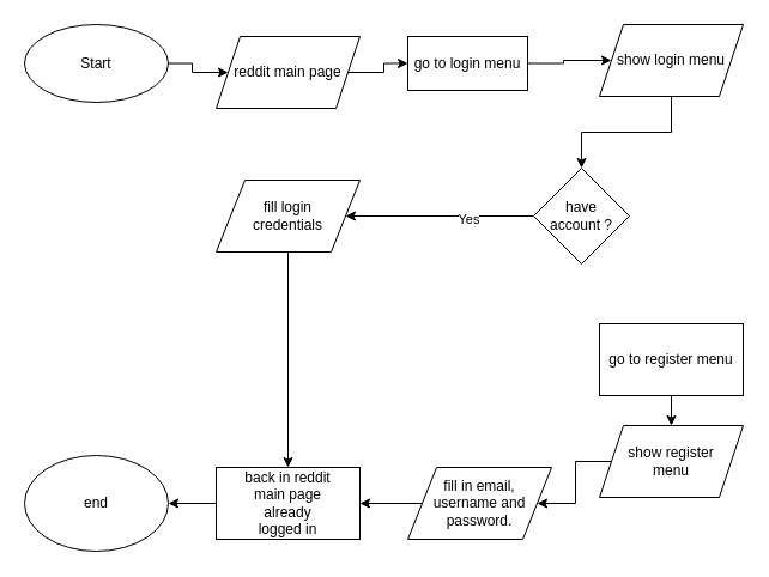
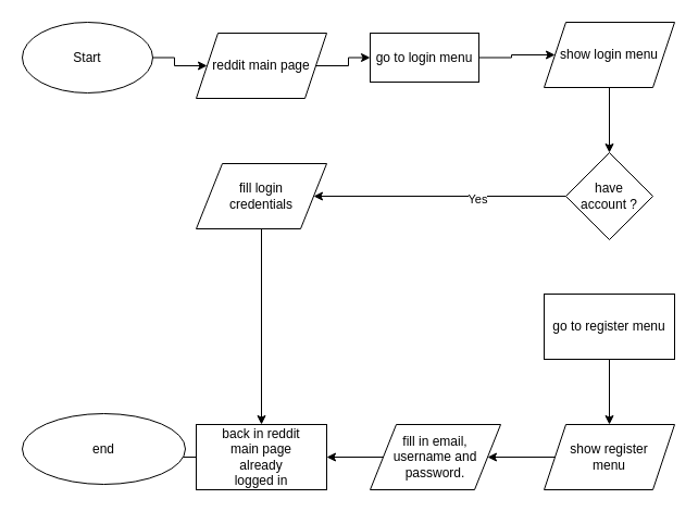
  <mxCell id="0" />
  <mxCell id="1" parent="0" />
  <mxCell id="2" style="edgeStyle=orthogonalEdgeStyle;rounded=0;orthogonalLoop=1;jettySize=auto;html=1;entryX=0;entryY=0.5;entryDx=0;entryDy=0;" edge="1" parent="1" source="3" target="5"><mxGeometry relative="1" as="geometry"><Array as="points" /></mxGeometry></mxCell>
  <mxCell id="3" value="Start" style="ellipse;whiteSpace=wrap;html=1;" vertex="1" parent="1"><mxGeometry x="20" y="20" width="120" height="65" as="geometry" /></mxCell>
  <mxCell id="4" style="edgeStyle=orthogonalEdgeStyle;rounded=0;orthogonalLoop=1;jettySize=auto;html=1;entryX=0;entryY=0.5;entryDx=0;entryDy=0;" edge="1" parent="1" source="5" target="7"><mxGeometry relative="1" as="geometry" /></mxCell>
  <mxCell id="5" value="reddit main page" style="shape=parallelogram;perimeter=parallelogramPerimeter;whiteSpace=wrap;html=1;fixedSize=1;" vertex="1" parent="1"><mxGeometry x="180" y="30" width="120" height="60" as="geometry" /></mxCell>
  <mxCell id="6" style="edgeStyle=orthogonalEdgeStyle;rounded=0;orthogonalLoop=1;jettySize=auto;html=1;entryX=0;entryY=0.5;entryDx=0;entryDy=0;" edge="1" parent="1" source="7" target="14"><mxGeometry relative="1" as="geometry"><Array as="points" /></mxGeometry></mxCell>
  <mxCell id="7" value="go to login menu" style="rounded=0;whiteSpace=wrap;html=1;" vertex="1" parent="1"><mxGeometry x="340" y="30" width="100" height="45" as="geometry" /></mxCell>
  <mxCell id="8" style="edgeStyle=orthogonalEdgeStyle;rounded=0;orthogonalLoop=1;jettySize=auto;html=1;entryX=1;entryY=0.5;entryDx=0;entryDy=0;" edge="1" parent="1" source="10" target="12"><mxGeometry relative="1" as="geometry" /></mxCell>
  <mxCell id="9" value="Yes" style="edgeLabel;html=1;align=center;verticalAlign=middle;resizable=0;points=[];" vertex="1" connectable="0" parent="8"><mxGeometry x="-0.297" y="2" relative="1" as="geometry"><mxPoint as="offset" /></mxGeometry></mxCell>
- <mxCell id="10" value="have &lt;br&gt;account ?" style="rhombus;whiteSpace=wrap;html=1;" vertex="1" parent="1"><mxGeometry x="445" y="140" width="80" height="80" as="geometry" /></mxCell>
+ <mxCell id="10" value="have &lt;br&gt;account ?" style="rhombus;whiteSpace=wrap;html=1;" vertex="1" parent="1"><mxGeometry x="520" y="140" width="80" height="80" as="geometry" /></mxCell>
  <mxCell id="11" style="edgeStyle=orthogonalEdgeStyle;rounded=0;orthogonalLoop=1;jettySize=auto;html=1;entryX=0.5;entryY=0;entryDx=0;entryDy=0;" edge="1" parent="1" source="12" target="18"><mxGeometry relative="1" as="geometry" /></mxCell>
  <mxCell id="12" value="fill login &lt;br&gt;credentials" style="rounded=0;whiteSpace=wrap;html=1;shape=parallelogram;perimeter=parallelogramPerimeter;" vertex="1" parent="1"><mxGeometry x="180" y="150" width="120" height="60" as="geometry" /></mxCell>
  <mxCell id="13" style="edgeStyle=orthogonalEdgeStyle;rounded=0;orthogonalLoop=1;jettySize=auto;html=1;entryX=0.5;entryY=0;entryDx=0;entryDy=0;" edge="1" parent="1" source="14" target="10"><mxGeometry relative="1" as="geometry" /></mxCell>
  <mxCell id="14" value="show login menu" style="shape=parallelogram;perimeter=parallelogramPerimeter;whiteSpace=wrap;html=1;fixedSize=1;" vertex="1" parent="1"><mxGeometry x="500" y="20" width="120" height="60" as="geometry" /></mxCell>
  <mxCell id="15" style="edgeStyle=orthogonalEdgeStyle;rounded=0;orthogonalLoop=1;jettySize=auto;html=1;entryX=0.5;entryY=0;entryDx=0;entryDy=0;exitX=0.5;exitY=1;exitDx=0;exitDy=0;" edge="1" parent="1" source="16" target="20"><mxGeometry relative="1" as="geometry"><mxPoint x="570" y="220" as="targetPoint" /><Array as="points" /></mxGeometry></mxCell>
  <mxCell id="16" value="go to register menu" style="rounded=0;whiteSpace=wrap;html=1;" vertex="1" parent="1"><mxGeometry x="500" y="270" width="120" height="60" as="geometry" /></mxCell>
  <mxCell id="17" style="edgeStyle=orthogonalEdgeStyle;rounded=0;orthogonalLoop=1;jettySize=auto;html=1;entryX=1;entryY=0.5;entryDx=0;entryDy=0;" edge="1" parent="1" source="18" target="23"><mxGeometry relative="1" as="geometry" /></mxCell>
  <mxCell id="18" value="back in reddit &lt;br&gt;main page &lt;br&gt;already &lt;br&gt;logged in" style="shape=label;perimeter=rectanglePerimeter;whiteSpace=wrap;html=1;fixedSize=1;rounded=0;" vertex="1" parent="1"><mxGeometry x="180" y="390" width="120" height="60" as="geometry" /></mxCell>
  <mxCell id="19" style="edgeStyle=orthogonalEdgeStyle;rounded=0;orthogonalLoop=1;jettySize=auto;html=1;entryX=1;entryY=0.5;entryDx=0;entryDy=0;exitX=0;exitY=0.5;exitDx=0;exitDy=0;" edge="1" parent="1" source="20" target="22"><mxGeometry relative="1" as="geometry"><Array as="points" /></mxGeometry></mxCell>
- <mxCell id="20" value="show register &lt;br&gt;menu" style="shape=parallelogram;perimeter=parallelogramPerimeter;whiteSpace=wrap;html=1;fixedSize=1;" vertex="1" parent="1"><mxGeometry x="500" y="355" width="120" height="60" as="geometry" /></mxCell>
+ <mxCell id="20" value="show register &lt;br&gt;menu" style="shape=parallelogram;perimeter=parallelogramPerimeter;whiteSpace=wrap;html=1;fixedSize=1;" vertex="1" parent="1"><mxGeometry x="500" y="390" width="120" height="60" as="geometry" /></mxCell>
  <mxCell id="21" style="edgeStyle=orthogonalEdgeStyle;rounded=0;orthogonalLoop=1;jettySize=auto;html=1;entryX=1;entryY=0.5;entryDx=0;entryDy=0;exitX=0;exitY=0.5;exitDx=0;exitDy=0;" edge="1" parent="1" source="22" target="18"><mxGeometry relative="1" as="geometry"><Array as="points" /></mxGeometry></mxCell>
  <mxCell id="22" value="fill in email, &lt;br&gt;username and password." style="rounded=0;whiteSpace=wrap;html=1;shape=parallelogram;perimeter=parallelogramPerimeter;" vertex="1" parent="1"><mxGeometry x="340" y="390" width="120" height="60" as="geometry" /></mxCell>
- <mxCell id="23" value="end" style="ellipse;whiteSpace=wrap;html=1;" vertex="1" parent="1"><mxGeometry x="20" y="380" width="120" height="80" as="geometry" /></mxCell>
+ <mxCell id="23" value="end" style="ellipse;whiteSpace=wrap;html=1;" vertex="1" parent="1"><mxGeometry x="20" y="380" width="150" height="65" as="geometry" /></mxCell>
